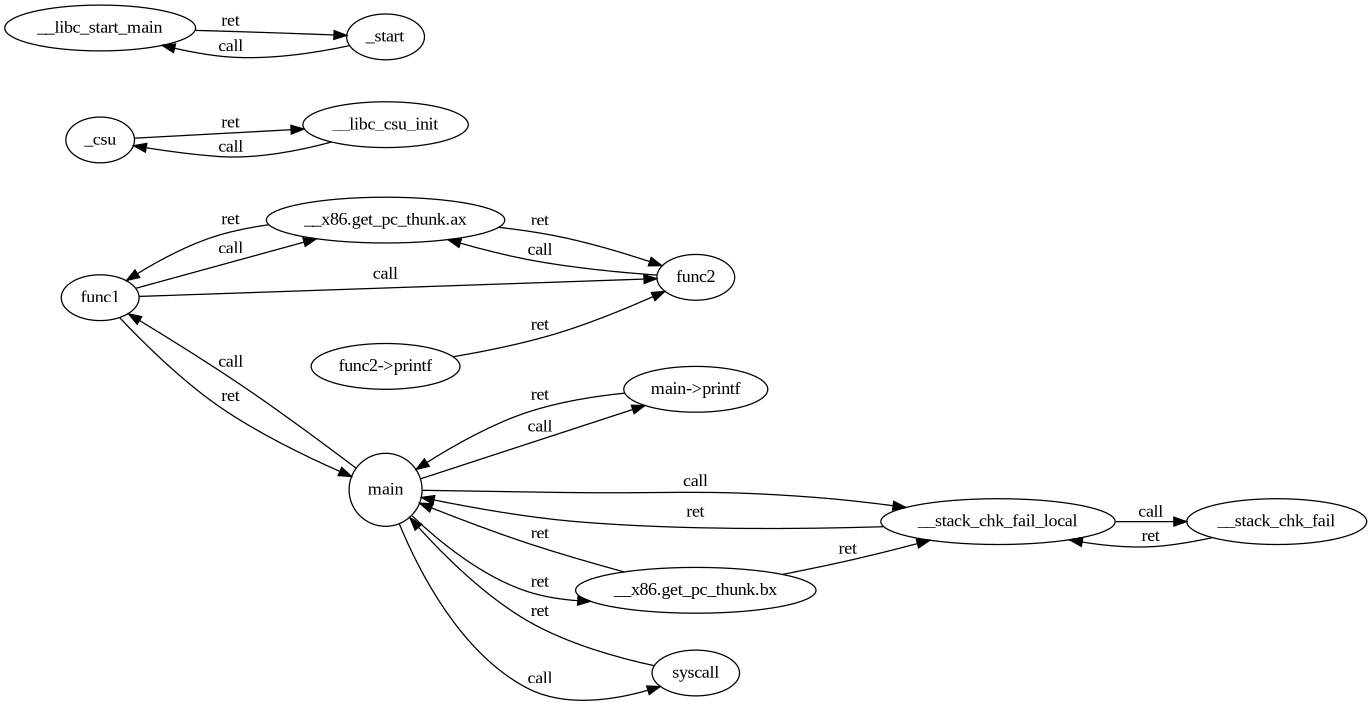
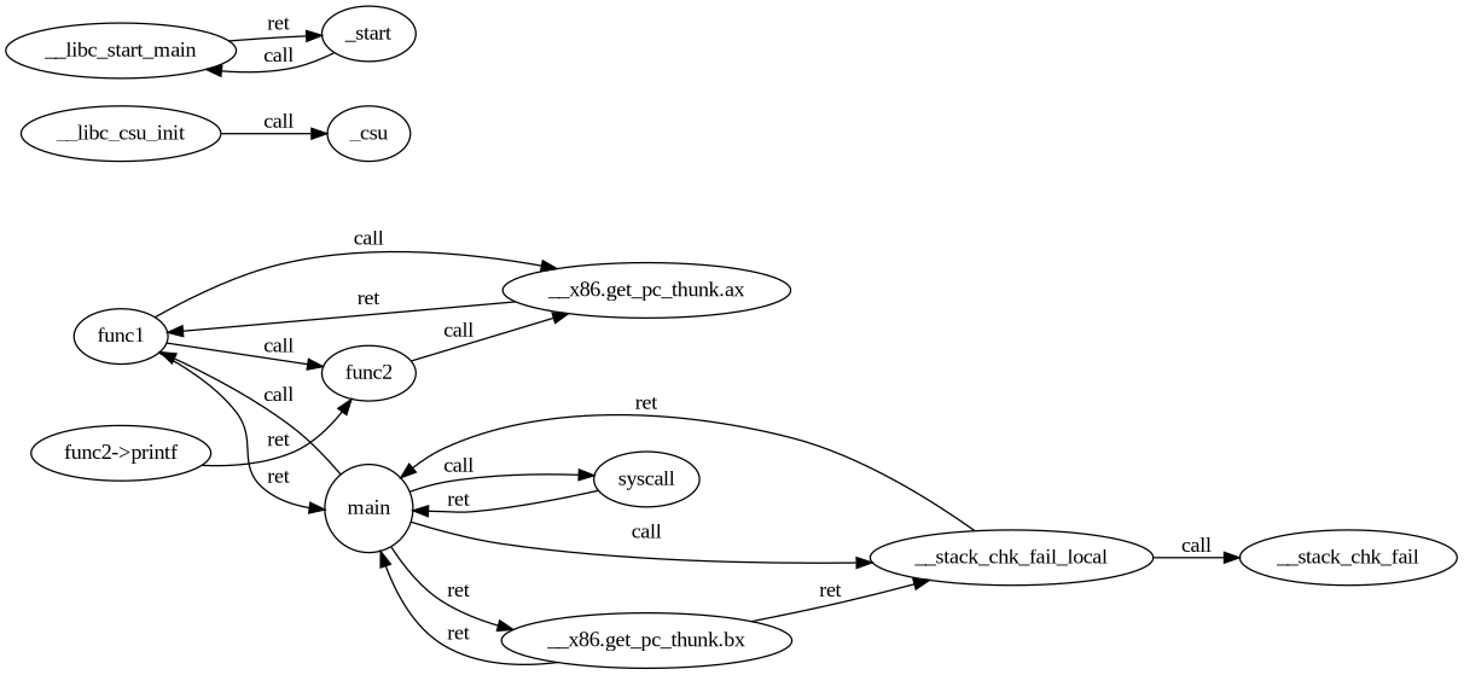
  digraph {
    fontname="Liberation Serif"
    rankdir=LR
    node [fontname="Liberation Serif"]
    edge [fontname="Liberation Serif"]
    n1 [label=func1]
    n2 [label="__x86.get_pc_thunk.ax"]
    n3 [label=func2]
    n4 [label=main shape=circle]
    n5 [label="__x86.get_pc_thunk.bx"]
    n6 [label=syscall]
-   n7 [label="main->printf"]
    n8 [label=__stack_chk_fail_local]
    n9 [label="func2->printf"]
    n10 [label=_csu]
    __libc_csu_init
    n12 [label=__libc_start_main]
    _start
    n14 [label=__stack_chk_fail]
    n1 -> n2 [label=call]
    n1 -> n3 [label=call]
    n1 -> n4 [label=ret]
    n2 -> n1 [label=ret]
-   n2 -> n3 [label=ret]
    n3 -> n2 [label=call]
    n4 -> n1 [label=call]
    n4 -> n5 [label=ret]
    n4 -> n6 [label=call]
-   n4 -> n7 [label=call]
    n4 -> n8 [label=call]
    n5 -> n4 [label=ret]
    n5 -> n8 [label=ret]
    n6 -> n4 [label=ret]
-   n7 -> n4 [label=ret]
    n8 -> n4 [label=ret]
    n8 -> n14 [label=call]
    n9 -> n3 [label=ret]
-   n10 -> __libc_csu_init [label=ret]
    __libc_csu_init -> n10 [label=call]
    n12 -> _start [label=ret]
    _start -> n12 [label=call]
-   n14 -> n8 [label=ret]
  }
